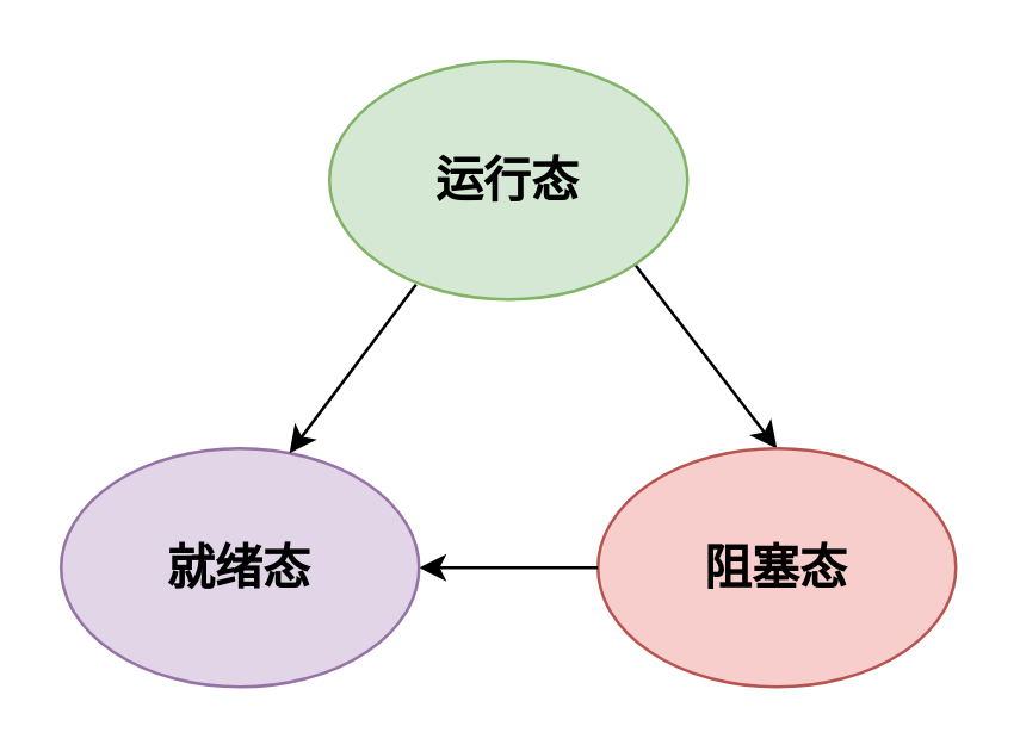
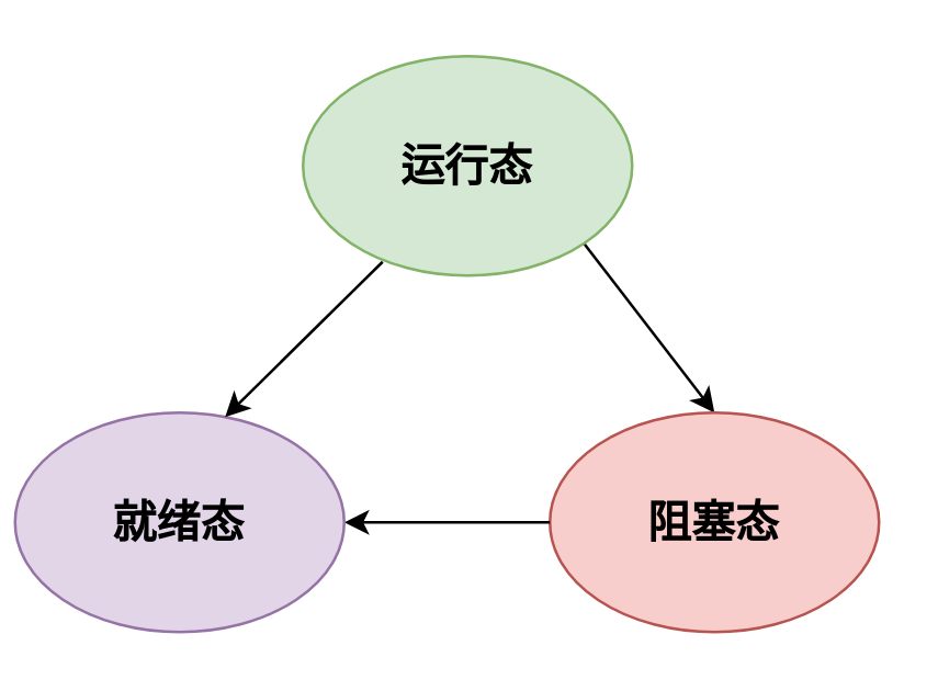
  <mxCell id="0" />
  <mxCell id="1" parent="0" />
  <mxCell id="2" style="rounded=0;orthogonalLoop=1;jettySize=auto;html=1;exitX=1;exitY=1;exitDx=0;exitDy=0;entryX=0.5;entryY=0;entryDx=0;entryDy=0;" parent="1" source="3" target="4" edge="1"><mxGeometry relative="1" as="geometry" /></mxCell>
  <mxCell id="3" value="运行态" style="ellipse;whiteSpace=wrap;html=1;fillColor=#d5e8d4;strokeColor=#82b366;fontStyle=1;fontSize=16;" parent="1" vertex="1"><mxGeometry x="110" y="20" width="120" height="80" as="geometry" /></mxCell>
  <mxCell id="4" value="阻塞态" style="ellipse;whiteSpace=wrap;html=1;fillColor=#f8cecc;strokeColor=#b85450;fontStyle=1;fontSize=16;flipH=1;" parent="1" vertex="1"><mxGeometry x="200" y="150" width="120" height="80" as="geometry" /></mxCell>
  <mxCell id="5" style="edgeStyle=orthogonalEdgeStyle;rounded=0;orthogonalLoop=1;jettySize=auto;html=1;exitX=0;exitY=0.5;exitDx=0;exitDy=0;entryX=1;entryY=0.5;entryDx=0;entryDy=0;" parent="1" source="4" target="6" edge="1"><mxGeometry relative="1" as="geometry" /></mxCell>
- <mxCell id="6" value="就绪态" style="ellipse;whiteSpace=wrap;html=1;fillColor=#e1d5e7;strokeColor=#9673a6;fontStyle=1;fontSize=16;flipH=1;" parent="1" vertex="1"><mxGeometry x="20" y="150" width="120" height="80" as="geometry" /></mxCell>
+ <mxCell id="6" value="就绪态" style="ellipse;whiteSpace=wrap;html=1;fillColor=#e1d5e7;strokeColor=#9673a6;fontStyle=1;fontSize=16;flipH=1;" parent="1" vertex="1"><mxGeometry x="5" y="150" width="120" height="80" as="geometry" /></mxCell>
  <mxCell id="7" style="rounded=0;orthogonalLoop=1;jettySize=auto;html=1;exitX=0.5;exitY=0;exitDx=0;exitDy=0;entryX=0.362;entryY=0.02;entryDx=0;entryDy=0;entryPerimeter=0;" parent="1" target="6" edge="1"><mxGeometry relative="1" as="geometry"><mxPoint x="139" y="95" as="sourcePoint" /><mxPoint x="91" y="157" as="targetPoint" /></mxGeometry></mxCell>
